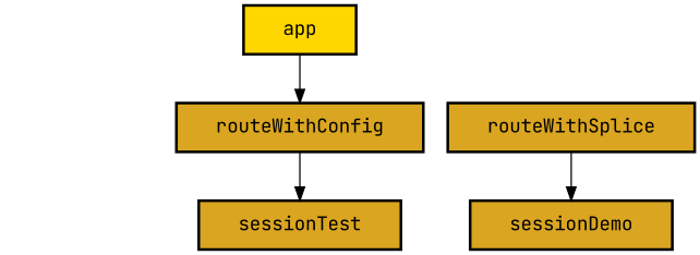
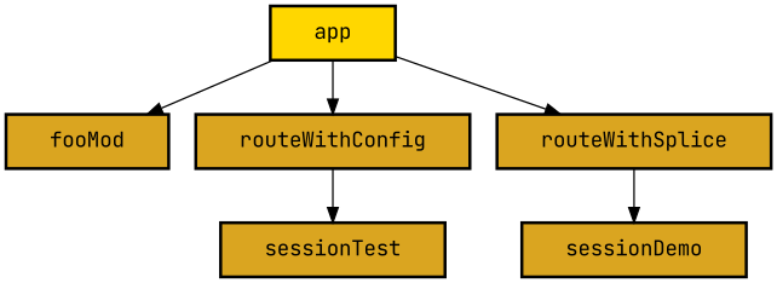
  digraph {
    fontname="JetBrains Mono"
    node [fillcolor=goldenrod fontname="JetBrains Mono" margin="0.4,0.1" shape=box style="filled,bold"]
    edge [color=black fontname="JetBrains Mono" penwidth=1]
    n1 [fillcolor=gold label=app]
+   n2 [label=fooMod]
    n3 [label=routeWithConfig]
    n4 [label=routeWithSplice]
    n5 [label=sessionTest]
    n6 [label=sessionDemo]
+   n1 -> n2
    n1 -> n3
+   n1 -> n4
    n3 -> n5
    n4 -> n6
  }
